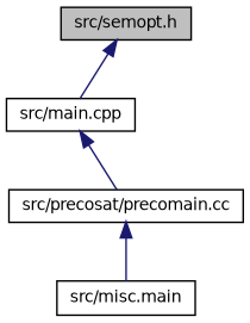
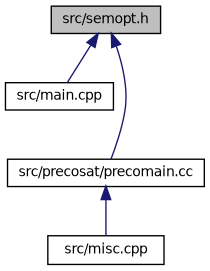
  digraph {
    node [color=black fillcolor=white fontname=Helvetica fontsize=10 shape=record style=filled]
    edge [color=midnightblue dir=back fontname=Helvetica fontsize=10 labelfontname=Helvetica labelfontsize=10 style=solid]
    n1 [fillcolor=grey75 fontcolor=black height=0.2 label="src/semopt.h" width=0.4]
    n2 [height=0.2 label="src/main.cpp" width=0.4]
    n3 [height=0.2 label="src/precosat/precomain.cc" width=0.4]
-   n4 [height=0.2 label="src/misc.main" width=0.4]
+   n4 [height=0.2 label="src/misc.cpp" width=0.4]
    n1 -> n2
-   n2 -> n3
+   n1 -> n3
    n3 -> n4
  }
